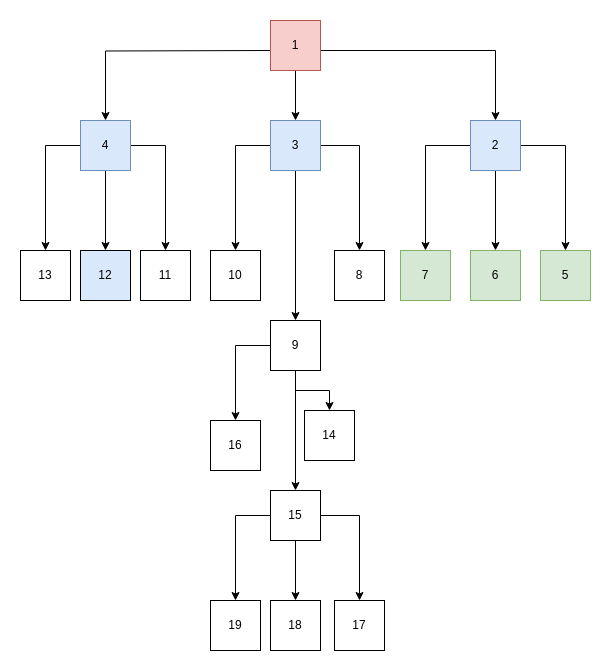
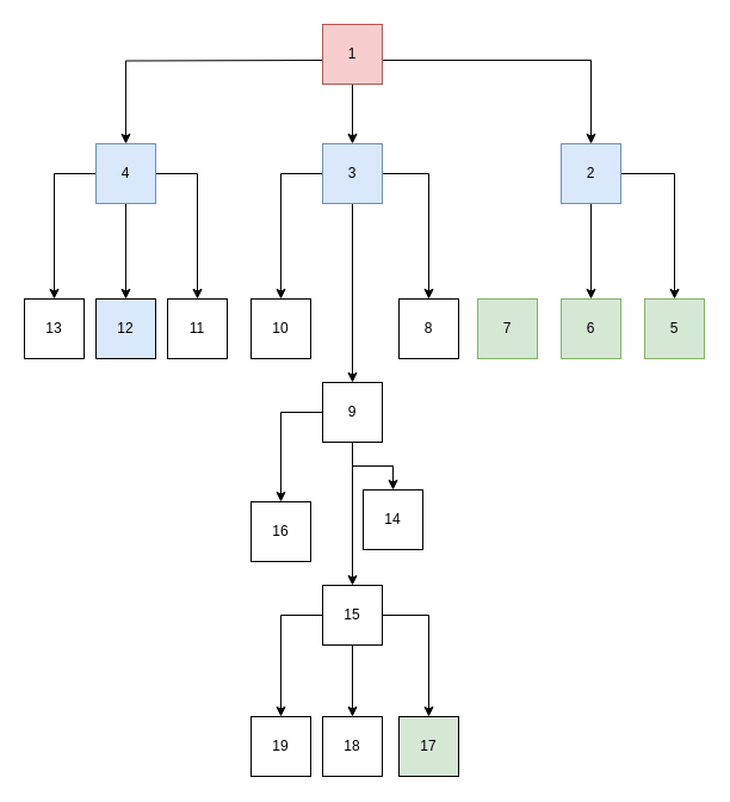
  <mxCell id="0" />
  <mxCell id="1" parent="0" />
  <mxCell id="2" style="edgeStyle=orthogonalEdgeStyle;rounded=0;orthogonalLoop=1;jettySize=auto;html=1;exitX=1;exitY=0.5;exitDx=0;exitDy=0;" parent="1" source="5" target="17" edge="1"><mxGeometry relative="1" as="geometry"><Array as="points"><mxPoint x="320" y="50" /><mxPoint x="495" y="50" /></Array></mxGeometry></mxCell>
  <mxCell id="3" style="edgeStyle=orthogonalEdgeStyle;rounded=0;orthogonalLoop=1;jettySize=auto;html=1;exitX=0.5;exitY=1;exitDx=0;exitDy=0;" parent="1" source="5" target="13" edge="1"><mxGeometry relative="1" as="geometry" /></mxCell>
  <mxCell id="4" style="edgeStyle=orthogonalEdgeStyle;rounded=0;orthogonalLoop=1;jettySize=auto;html=1;exitX=0;exitY=0.75;exitDx=0;exitDy=0;" parent="1" target="9" edge="1"><mxGeometry relative="1" as="geometry"><mxPoint x="270" y="50" as="sourcePoint" /><mxPoint x="35" y="112.5" as="targetPoint" /></mxGeometry></mxCell>
  <mxCell id="5" value="1" style="whiteSpace=wrap;html=1;aspect=fixed;fillColor=#f8cecc;strokeColor=#b85450;" parent="1" vertex="1"><mxGeometry x="270" y="20" width="50" height="50" as="geometry" /></mxCell>
  <mxCell id="6" style="edgeStyle=orthogonalEdgeStyle;rounded=0;orthogonalLoop=1;jettySize=auto;html=1;" parent="1" source="9" target="19" edge="1"><mxGeometry relative="1" as="geometry" /></mxCell>
  <mxCell id="7" style="edgeStyle=orthogonalEdgeStyle;rounded=0;orthogonalLoop=1;jettySize=auto;html=1;entryX=0.5;entryY=0;entryDx=0;entryDy=0;" parent="1" source="9" target="20" edge="1"><mxGeometry relative="1" as="geometry" /></mxCell>
  <mxCell id="8" style="edgeStyle=orthogonalEdgeStyle;rounded=0;orthogonalLoop=1;jettySize=auto;html=1;" parent="1" source="9" target="18" edge="1"><mxGeometry relative="1" as="geometry" /></mxCell>
  <mxCell id="9" value="4" style="whiteSpace=wrap;html=1;aspect=fixed;fillColor=#dae8fc;strokeColor=#6c8ebf;" parent="1" vertex="1"><mxGeometry x="80" y="120" width="50" height="50" as="geometry" /></mxCell>
  <mxCell id="10" style="edgeStyle=orthogonalEdgeStyle;rounded=0;orthogonalLoop=1;jettySize=auto;html=1;" parent="1" source="13" target="25" edge="1"><mxGeometry relative="1" as="geometry" /></mxCell>
  <mxCell id="11" style="edgeStyle=orthogonalEdgeStyle;rounded=0;orthogonalLoop=1;jettySize=auto;html=1;" parent="1" source="13" target="21" edge="1"><mxGeometry relative="1" as="geometry" /></mxCell>
  <mxCell id="12" style="edgeStyle=orthogonalEdgeStyle;rounded=0;orthogonalLoop=1;jettySize=auto;html=1;" parent="1" source="13" target="26" edge="1"><mxGeometry relative="1" as="geometry" /></mxCell>
  <mxCell id="13" value="3" style="whiteSpace=wrap;html=1;aspect=fixed;fillColor=#dae8fc;strokeColor=#6c8ebf;" parent="1" vertex="1"><mxGeometry x="270" y="120" width="50" height="50" as="geometry" /></mxCell>
  <mxCell id="14" style="edgeStyle=orthogonalEdgeStyle;rounded=0;orthogonalLoop=1;jettySize=auto;html=1;" parent="1" source="17" target="29" edge="1"><mxGeometry relative="1" as="geometry" /></mxCell>
  <mxCell id="15" style="edgeStyle=orthogonalEdgeStyle;rounded=0;orthogonalLoop=1;jettySize=auto;html=1;" parent="1" source="17" target="28" edge="1"><mxGeometry relative="1" as="geometry" /></mxCell>
- <mxCell id="16" style="edgeStyle=orthogonalEdgeStyle;rounded=0;orthogonalLoop=1;jettySize=auto;html=1;" parent="1" source="17" target="27" edge="1"><mxGeometry relative="1" as="geometry" /></mxCell>
  <mxCell id="17" value="2" style="whiteSpace=wrap;html=1;aspect=fixed;fillColor=#dae8fc;strokeColor=#6c8ebf;" parent="1" vertex="1"><mxGeometry x="470" y="120" width="50" height="50" as="geometry" /></mxCell>
  <mxCell id="18" value="13" style="whiteSpace=wrap;html=1;aspect=fixed;" parent="1" vertex="1"><mxGeometry x="20" y="250" width="50" height="50" as="geometry" /></mxCell>
  <mxCell id="19" value="12" style="whiteSpace=wrap;html=1;aspect=fixed;fillColor=#dae8fc;" parent="1" vertex="1"><mxGeometry x="80" y="250" width="50" height="50" as="geometry" /></mxCell>
  <mxCell id="20" value="11" style="whiteSpace=wrap;html=1;aspect=fixed;" parent="1" vertex="1"><mxGeometry x="140" y="250" width="50" height="50" as="geometry" /></mxCell>
  <mxCell id="21" value="10" style="whiteSpace=wrap;html=1;aspect=fixed;" parent="1" vertex="1"><mxGeometry x="210" y="250" width="50" height="50" as="geometry" /></mxCell>
  <mxCell id="22" style="edgeStyle=orthogonalEdgeStyle;rounded=0;orthogonalLoop=1;jettySize=auto;html=1;entryX=0.5;entryY=0;entryDx=0;entryDy=0;" edge="1" parent="1" source="25" target="34"><mxGeometry relative="1" as="geometry" /></mxCell>
  <mxCell id="23" style="edgeStyle=orthogonalEdgeStyle;rounded=0;orthogonalLoop=1;jettySize=auto;html=1;" edge="1" parent="1" source="25" target="30"><mxGeometry relative="1" as="geometry" /></mxCell>
  <mxCell id="24" style="edgeStyle=orthogonalEdgeStyle;rounded=0;orthogonalLoop=1;jettySize=auto;html=1;" edge="1" parent="1" source="25" target="35"><mxGeometry relative="1" as="geometry" /></mxCell>
  <mxCell id="25" value="9" style="whiteSpace=wrap;html=1;aspect=fixed;" parent="1" vertex="1"><mxGeometry x="270" y="320" width="50" height="50" as="geometry" /></mxCell>
  <mxCell id="26" value="8" style="whiteSpace=wrap;html=1;aspect=fixed;" parent="1" vertex="1"><mxGeometry x="334" y="250" width="50" height="50" as="geometry" /></mxCell>
  <mxCell id="27" value="7" style="whiteSpace=wrap;html=1;aspect=fixed;fillColor=#d5e8d4;strokeColor=#82b366;" parent="1" vertex="1"><mxGeometry x="400" y="250" width="50" height="50" as="geometry" /></mxCell>
  <mxCell id="28" value="6" style="whiteSpace=wrap;html=1;aspect=fixed;fillColor=#d5e8d4;strokeColor=#82b366;" parent="1" vertex="1"><mxGeometry x="470" y="250" width="50" height="50" as="geometry" /></mxCell>
  <mxCell id="29" value="5" style="whiteSpace=wrap;html=1;aspect=fixed;fillColor=#d5e8d4;strokeColor=#82b366;" parent="1" vertex="1"><mxGeometry x="540" y="250" width="50" height="50" as="geometry" /></mxCell>
  <mxCell id="30" value="16" style="whiteSpace=wrap;html=1;aspect=fixed;" vertex="1" parent="1"><mxGeometry x="210" y="420" width="50" height="50" as="geometry" /></mxCell>
  <mxCell id="31" style="edgeStyle=orthogonalEdgeStyle;rounded=0;orthogonalLoop=1;jettySize=auto;html=1;" edge="1" parent="1" source="34" target="36"><mxGeometry relative="1" as="geometry" /></mxCell>
  <mxCell id="32" style="edgeStyle=orthogonalEdgeStyle;rounded=0;orthogonalLoop=1;jettySize=auto;html=1;" edge="1" parent="1" source="34" target="38"><mxGeometry relative="1" as="geometry" /></mxCell>
  <mxCell id="33" style="edgeStyle=orthogonalEdgeStyle;rounded=0;orthogonalLoop=1;jettySize=auto;html=1;entryX=0.5;entryY=0;entryDx=0;entryDy=0;" edge="1" parent="1" source="34" target="37"><mxGeometry relative="1" as="geometry" /></mxCell>
  <mxCell id="34" value="15" style="whiteSpace=wrap;html=1;aspect=fixed;" vertex="1" parent="1"><mxGeometry x="270" y="490" width="50" height="50" as="geometry" /></mxCell>
  <mxCell id="35" value="14" style="whiteSpace=wrap;html=1;aspect=fixed;" vertex="1" parent="1"><mxGeometry x="304" y="410" width="50" height="50" as="geometry" /></mxCell>
  <mxCell id="36" value="18" style="whiteSpace=wrap;html=1;aspect=fixed;" vertex="1" parent="1"><mxGeometry x="270" y="600" width="50" height="50" as="geometry" /></mxCell>
  <mxCell id="37" value="19" style="whiteSpace=wrap;html=1;aspect=fixed;" vertex="1" parent="1"><mxGeometry x="210" y="600" width="50" height="50" as="geometry" /></mxCell>
- <mxCell id="38" value="17" style="whiteSpace=wrap;html=1;aspect=fixed;" vertex="1" parent="1"><mxGeometry x="334" y="600" width="50" height="50" as="geometry" /></mxCell>
+ <mxCell id="38" value="17" style="whiteSpace=wrap;html=1;aspect=fixed;fillColor=#d5e8d4;" vertex="1" parent="1"><mxGeometry x="334" y="600" width="50" height="50" as="geometry" /></mxCell>
